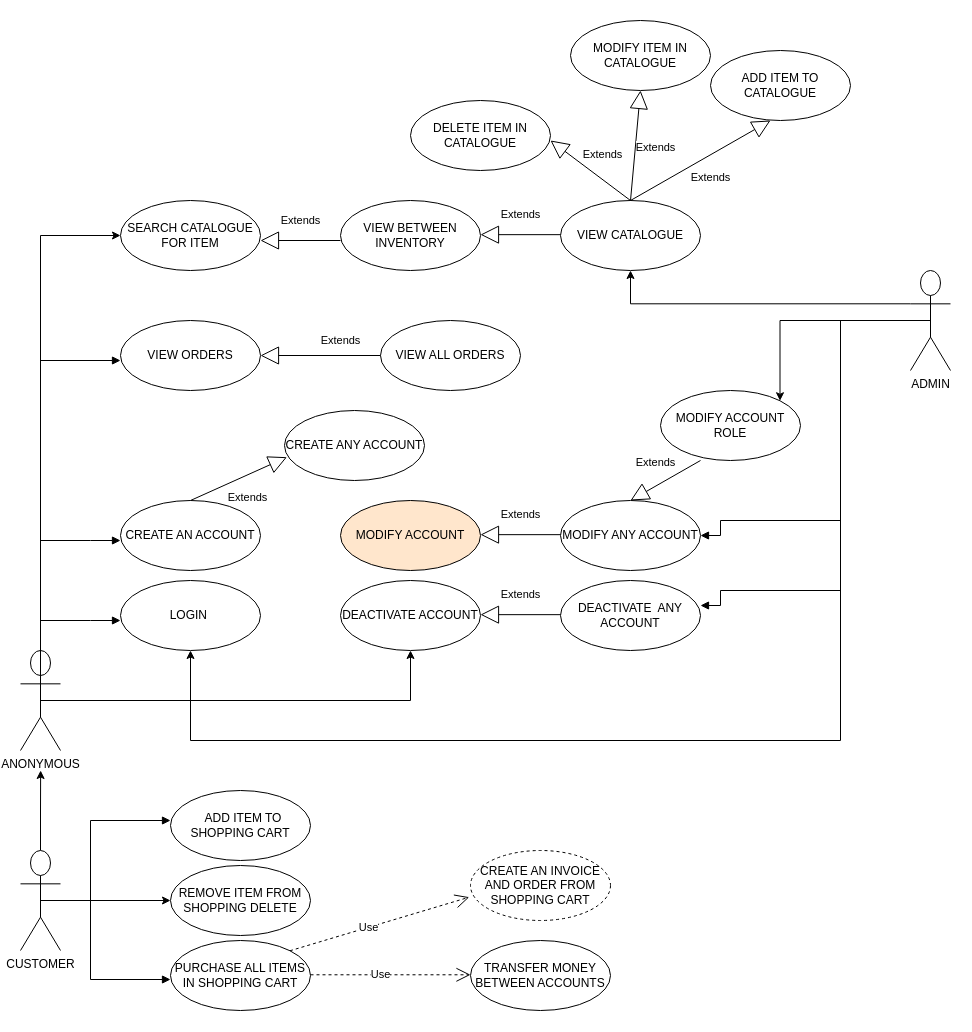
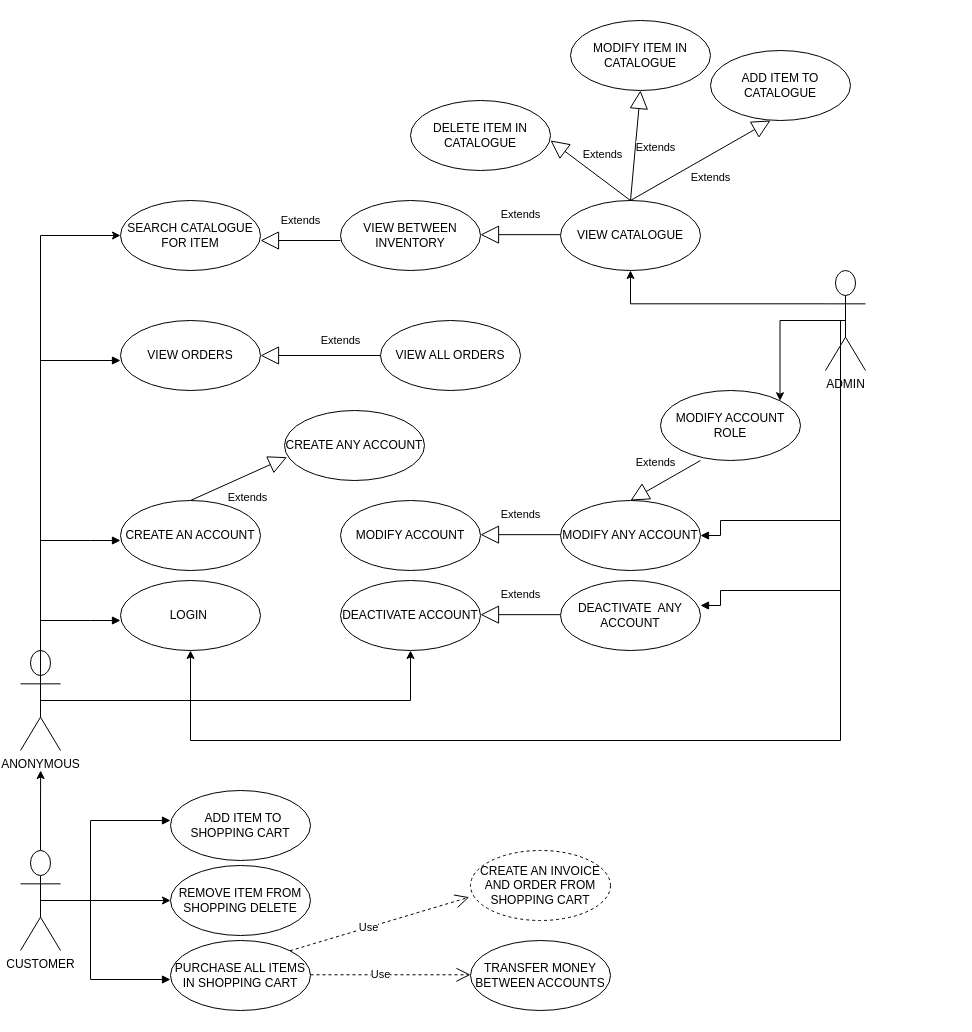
  <mxCell id="0" />
  <mxCell id="1" parent="0" />
  <mxCell id="2" style="edgeStyle=orthogonalEdgeStyle;rounded=0;orthogonalLoop=1;jettySize=auto;html=1;exitX=0.5;exitY=0;exitDx=0;exitDy=0;exitPerimeter=0;" edge="1" parent="1" source="4"><mxGeometry relative="1" as="geometry"><mxPoint x="40.143" y="770" as="targetPoint" /></mxGeometry></mxCell>
  <mxCell id="3" style="edgeStyle=orthogonalEdgeStyle;rounded=0;orthogonalLoop=1;jettySize=auto;html=1;exitX=0.5;exitY=0.5;exitDx=0;exitDy=0;exitPerimeter=0;entryX=0;entryY=0.5;entryDx=0;entryDy=0;" edge="1" parent="1" source="4" target="11"><mxGeometry relative="1" as="geometry"><mxPoint x="160" y="899.571" as="targetPoint" /></mxGeometry></mxCell>
  <mxCell id="4" value="CUSTOMER" style="shape=umlActor;verticalLabelPosition=bottom;verticalAlign=top;html=1;outlineConnect=0;" vertex="1" parent="1"><mxGeometry x="20" y="850" width="40" height="100" as="geometry" /></mxCell>
  <mxCell id="5" style="edgeStyle=orthogonalEdgeStyle;rounded=0;orthogonalLoop=1;jettySize=auto;html=1;exitX=0.5;exitY=0;exitDx=0;exitDy=0;exitPerimeter=0;entryX=0;entryY=0.5;entryDx=0;entryDy=0;" edge="1" parent="1" source="7" target="8"><mxGeometry relative="1" as="geometry" /></mxCell>
  <mxCell id="6" style="edgeStyle=orthogonalEdgeStyle;rounded=0;orthogonalLoop=1;jettySize=auto;html=1;exitX=0.5;exitY=0.5;exitDx=0;exitDy=0;exitPerimeter=0;entryX=0.5;entryY=1;entryDx=0;entryDy=0;" edge="1" parent="1" source="7" target="14"><mxGeometry relative="1" as="geometry" /></mxCell>
  <mxCell id="7" value="ANONYMOUS" style="shape=umlActor;verticalLabelPosition=bottom;verticalAlign=top;html=1;outlineConnect=0;" vertex="1" parent="1"><mxGeometry x="20" y="650" width="40" height="100" as="geometry" /></mxCell>
  <mxCell id="8" value="SEARCH CATALOGUE FOR ITEM" style="ellipse;whiteSpace=wrap;html=1;" vertex="1" parent="1"><mxGeometry x="120" y="200" width="140" height="70" as="geometry" /></mxCell>
  <mxCell id="9" value="CREATE AN ACCOUNT" style="ellipse;whiteSpace=wrap;html=1;" vertex="1" parent="1"><mxGeometry x="120" y="500" width="140" height="70" as="geometry" /></mxCell>
  <mxCell id="10" value="&amp;nbsp; ADD ITEM TO SHOPPING CART" style="ellipse;whiteSpace=wrap;html=1;" vertex="1" parent="1"><mxGeometry x="170" y="790" width="140" height="70" as="geometry" /></mxCell>
  <mxCell id="11" value="REMOVE ITEM FROM SHOPPING DELETE" style="ellipse;whiteSpace=wrap;html=1;" vertex="1" parent="1"><mxGeometry x="170" y="865" width="140" height="70" as="geometry" /></mxCell>
  <mxCell id="12" value="PURCHASE ALL ITEMS IN SHOPPING CART" style="ellipse;whiteSpace=wrap;html=1;" vertex="1" parent="1"><mxGeometry x="170" y="940" width="140" height="70" as="geometry" /></mxCell>
  <mxCell id="13" value="LOGIN&amp;nbsp;" style="ellipse;whiteSpace=wrap;html=1;" vertex="1" parent="1"><mxGeometry x="120" y="580" width="140" height="70" as="geometry" /></mxCell>
  <mxCell id="14" value="DEACTIVATE ACCOUNT" style="ellipse;whiteSpace=wrap;html=1;" vertex="1" parent="1"><mxGeometry x="340" y="580" width="140" height="70" as="geometry" /></mxCell>
- <mxCell id="15" value="MODIFY ACCOUNT" style="ellipse;whiteSpace=wrap;html=1;fillColor=#ffe6cc;" vertex="1" parent="1"><mxGeometry x="340" y="500" width="140" height="70" as="geometry" /></mxCell>
+ <mxCell id="15" value="MODIFY ACCOUNT" style="ellipse;whiteSpace=wrap;html=1;" vertex="1" parent="1"><mxGeometry x="340" y="500" width="140" height="70" as="geometry" /></mxCell>
  <mxCell id="16" value="Use" style="endArrow=open;endSize=12;dashed=1;html=1;rounded=0;" edge="1" parent="1"><mxGeometry x="-0.125" width="160" relative="1" as="geometry"><mxPoint x="310" y="974.29" as="sourcePoint" /><mxPoint x="470" y="974.29" as="targetPoint" /><mxPoint as="offset" /></mxGeometry></mxCell>
  <mxCell id="17" value="TRANSFER MONEY BETWEEN ACCOUNTS" style="ellipse;whiteSpace=wrap;html=1;" vertex="1" parent="1"><mxGeometry x="470" y="940" width="140" height="70" as="geometry" /></mxCell>
  <mxCell id="18" value="VIEW ORDERS" style="ellipse;whiteSpace=wrap;html=1;" vertex="1" parent="1"><mxGeometry x="120" y="320" width="140" height="70" as="geometry" /></mxCell>
  <mxCell id="19" value="CREATE AN INVOICE AND ORDER FROM SHOPPING CART" style="ellipse;whiteSpace=wrap;html=1;dashed=1;" vertex="1" parent="1"><mxGeometry x="470" y="850" width="140" height="70" as="geometry" /></mxCell>
  <mxCell id="20" value="DEACTIVATE&amp;nbsp; ANY ACCOUNT" style="ellipse;whiteSpace=wrap;html=1;" vertex="1" parent="1"><mxGeometry x="560" y="580" width="140" height="70" as="geometry" /></mxCell>
  <mxCell id="21" value="VIEW CATALOGUE" style="ellipse;whiteSpace=wrap;html=1;" vertex="1" parent="1"><mxGeometry x="560" y="200" width="140" height="70" as="geometry" /></mxCell>
  <mxCell id="22" value="CREATE ANY ACCOUNT" style="ellipse;whiteSpace=wrap;html=1;" vertex="1" parent="1"><mxGeometry x="284" y="410" width="140" height="70" as="geometry" /></mxCell>
  <mxCell id="23" value="VIEW ALL ORDERS" style="ellipse;whiteSpace=wrap;html=1;" vertex="1" parent="1"><mxGeometry x="380" y="320" width="140" height="70" as="geometry" /></mxCell>
  <mxCell id="24" value="MODIFY ANY ACCOUNT" style="ellipse;whiteSpace=wrap;html=1;" vertex="1" parent="1"><mxGeometry x="560" y="500" width="140" height="70" as="geometry" /></mxCell>
  <mxCell id="25" value="" style="endArrow=block;endFill=1;html=1;edgeStyle=orthogonalEdgeStyle;align=left;verticalAlign=top;rounded=0;" edge="1" parent="1"><mxGeometry x="-1" relative="1" as="geometry"><mxPoint x="40" y="680" as="sourcePoint" /><mxPoint x="120" y="620" as="targetPoint" /><Array as="points"><mxPoint x="90" y="620" /><mxPoint x="90" y="620" /></Array></mxGeometry></mxCell>
  <mxCell id="26" value="" style="endArrow=block;endFill=1;html=1;edgeStyle=orthogonalEdgeStyle;align=left;verticalAlign=top;rounded=0;" edge="1" parent="1"><mxGeometry x="-1" relative="1" as="geometry"><mxPoint x="40" y="600" as="sourcePoint" /><mxPoint x="120" y="540" as="targetPoint" /><Array as="points"><mxPoint x="90" y="540" /><mxPoint x="90" y="540" /></Array></mxGeometry></mxCell>
  <mxCell id="27" value="" style="endArrow=block;endFill=1;html=1;edgeStyle=orthogonalEdgeStyle;align=left;verticalAlign=top;rounded=0;" edge="1" parent="1"><mxGeometry x="-1" relative="1" as="geometry"><mxPoint x="90" y="900" as="sourcePoint" /><mxPoint x="170" y="820" as="targetPoint" /><Array as="points"><mxPoint x="90" y="820" /></Array></mxGeometry></mxCell>
  <mxCell id="28" value="" style="endArrow=block;endFill=1;html=1;edgeStyle=orthogonalEdgeStyle;align=left;verticalAlign=top;rounded=0;" edge="1" parent="1"><mxGeometry x="-1" relative="1" as="geometry"><mxPoint x="90" y="900" as="sourcePoint" /><mxPoint x="170" y="979" as="targetPoint" /><Array as="points"><mxPoint x="90" y="979" /></Array></mxGeometry></mxCell>
  <mxCell id="29" value="Use" style="endArrow=open;endSize=12;dashed=1;html=1;rounded=0;exitX=1;exitY=0;exitDx=0;exitDy=0;entryX=-0.009;entryY=0.667;entryDx=0;entryDy=0;entryPerimeter=0;" edge="1" parent="1" source="12" target="19"><mxGeometry x="-0.125" width="160" relative="1" as="geometry"><mxPoint x="320" y="920" as="sourcePoint" /><mxPoint x="480" y="920" as="targetPoint" /><mxPoint as="offset" /></mxGeometry></mxCell>
  <mxCell id="30" style="edgeStyle=orthogonalEdgeStyle;rounded=0;orthogonalLoop=1;jettySize=auto;html=1;exitX=0;exitY=0.333;exitDx=0;exitDy=0;exitPerimeter=0;entryX=0.5;entryY=1;entryDx=0;entryDy=0;" edge="1" parent="1" source="32" target="21"><mxGeometry relative="1" as="geometry" /></mxCell>
  <mxCell id="31" style="edgeStyle=orthogonalEdgeStyle;rounded=0;orthogonalLoop=1;jettySize=auto;html=1;exitX=0.5;exitY=0.5;exitDx=0;exitDy=0;exitPerimeter=0;entryX=1;entryY=0;entryDx=0;entryDy=0;" edge="1" parent="1" source="32" target="49"><mxGeometry relative="1" as="geometry" /></mxCell>
- <mxCell id="32" value="ADMIN" style="shape=umlActor;verticalLabelPosition=bottom;verticalAlign=top;html=1;outlineConnect=0;" vertex="1" parent="1"><mxGeometry x="910" y="270" width="40" height="100" as="geometry" /></mxCell>
+ <mxCell id="32" value="ADMIN" style="shape=umlActor;verticalLabelPosition=bottom;verticalAlign=top;html=1;outlineConnect=0;" vertex="1" parent="1"><mxGeometry x="825" y="270" width="40" height="100" as="geometry" /></mxCell>
  <mxCell id="33" value="" style="endArrow=block;endFill=1;html=1;edgeStyle=orthogonalEdgeStyle;align=left;verticalAlign=top;rounded=0;" edge="1" parent="1"><mxGeometry x="-1" relative="1" as="geometry"><mxPoint x="40" y="420" as="sourcePoint" /><mxPoint x="120" y="360" as="targetPoint" /><Array as="points"><mxPoint x="40" y="360" /></Array></mxGeometry></mxCell>
  <mxCell id="34" value="Extends" style="endArrow=block;endSize=16;endFill=0;html=1;rounded=0;" edge="1" parent="1"><mxGeometry y="-20" width="160" relative="1" as="geometry"><mxPoint x="560" y="614.17" as="sourcePoint" /><mxPoint x="480" y="614.17" as="targetPoint" /><mxPoint as="offset" /></mxGeometry></mxCell>
  <mxCell id="35" value="Extends" style="endArrow=block;endSize=16;endFill=0;html=1;rounded=0;" edge="1" parent="1"><mxGeometry y="-20" width="160" relative="1" as="geometry"><mxPoint x="560" y="534.17" as="sourcePoint" /><mxPoint x="480" y="534.17" as="targetPoint" /><mxPoint as="offset" /></mxGeometry></mxCell>
  <mxCell id="36" value="Extends" style="endArrow=block;endSize=16;endFill=0;html=1;rounded=0;entryX=0.017;entryY=0.667;entryDx=0;entryDy=0;entryPerimeter=0;exitX=0.5;exitY=0;exitDx=0;exitDy=0;" edge="1" parent="1" source="9" target="22"><mxGeometry y="-20" width="160" relative="1" as="geometry"><mxPoint x="260" y="480" as="sourcePoint" /><mxPoint x="180" y="480" as="targetPoint" /><mxPoint as="offset" /></mxGeometry></mxCell>
  <mxCell id="37" value="Extends" style="endArrow=block;endSize=16;endFill=0;html=1;rounded=0;exitX=0;exitY=0.5;exitDx=0;exitDy=0;entryX=1;entryY=0.5;entryDx=0;entryDy=0;" edge="1" parent="1" source="23" target="18"><mxGeometry x="-0.333" y="-15" width="160" relative="1" as="geometry"><mxPoint x="370" y="370" as="sourcePoint" /><mxPoint x="270" y="370" as="targetPoint" /><mxPoint as="offset" /></mxGeometry></mxCell>
  <mxCell id="38" value="VIEW BETWEEN INVENTORY" style="ellipse;whiteSpace=wrap;html=1;" vertex="1" parent="1"><mxGeometry x="340" y="200" width="140" height="70" as="geometry" /></mxCell>
  <mxCell id="39" value="Extends" style="endArrow=block;endSize=16;endFill=0;html=1;rounded=0;" edge="1" parent="1"><mxGeometry y="-20" width="160" relative="1" as="geometry"><mxPoint x="560" y="234.17" as="sourcePoint" /><mxPoint x="480" y="234.17" as="targetPoint" /><mxPoint as="offset" /></mxGeometry></mxCell>
  <mxCell id="40" value="Extends" style="endArrow=block;endSize=16;endFill=0;html=1;rounded=0;" edge="1" parent="1"><mxGeometry y="-20" width="160" relative="1" as="geometry"><mxPoint x="340" y="240" as="sourcePoint" /><mxPoint x="260" y="240" as="targetPoint" /><mxPoint as="offset" /></mxGeometry></mxCell>
  <mxCell id="41" style="edgeStyle=orthogonalEdgeStyle;rounded=0;orthogonalLoop=1;jettySize=auto;html=1;entryX=0.5;entryY=1;entryDx=0;entryDy=0;exitX=0.5;exitY=0.5;exitDx=0;exitDy=0;exitPerimeter=0;" edge="1" parent="1" source="32" target="13"><mxGeometry relative="1" as="geometry"><mxPoint x="820" y="740" as="sourcePoint" /><mxPoint x="660" y="700" as="targetPoint" /><Array as="points"><mxPoint x="840" y="320" /><mxPoint x="840" y="740" /><mxPoint x="190" y="740" /></Array></mxGeometry></mxCell>
  <mxCell id="42" value="ADD ITEM TO CATALOGUE" style="ellipse;whiteSpace=wrap;html=1;" vertex="1" parent="1"><mxGeometry x="710" y="50" width="140" height="70" as="geometry" /></mxCell>
  <mxCell id="43" value="MODIFY ITEM IN CATALOGUE" style="ellipse;whiteSpace=wrap;html=1;" vertex="1" parent="1"><mxGeometry x="570" y="20" width="140" height="70" as="geometry" /></mxCell>
  <mxCell id="44" value="DELETE ITEM IN CATALOGUE" style="ellipse;whiteSpace=wrap;html=1;" vertex="1" parent="1"><mxGeometry x="410" y="100" width="140" height="70" as="geometry" /></mxCell>
  <mxCell id="45" value="Extends" style="endArrow=block;endSize=16;endFill=0;html=1;rounded=0;exitX=0.5;exitY=0;exitDx=0;exitDy=0;" edge="1" parent="1" source="21"><mxGeometry y="-20" width="160" relative="1" as="geometry"><mxPoint x="630" y="140" as="sourcePoint" /><mxPoint x="550" y="140" as="targetPoint" /><mxPoint as="offset" /></mxGeometry></mxCell>
  <mxCell id="46" value="Extends" style="endArrow=block;endSize=16;endFill=0;html=1;rounded=0;entryX=0.5;entryY=1;entryDx=0;entryDy=0;exitX=0.5;exitY=0;exitDx=0;exitDy=0;" edge="1" parent="1" source="21" target="43"><mxGeometry y="-20" width="160" relative="1" as="geometry"><mxPoint x="710" y="130" as="sourcePoint" /><mxPoint x="630" y="130" as="targetPoint" /><mxPoint as="offset" /></mxGeometry></mxCell>
  <mxCell id="47" value="Extends" style="endArrow=block;endSize=16;endFill=0;html=1;rounded=0;exitX=0.5;exitY=0;exitDx=0;exitDy=0;" edge="1" parent="1" source="21"><mxGeometry y="-20" width="160" relative="1" as="geometry"><mxPoint x="800" y="120" as="sourcePoint" /><mxPoint x="770" y="120" as="targetPoint" /><mxPoint as="offset" /></mxGeometry></mxCell>
  <mxCell id="48" value="" style="endArrow=block;endFill=1;html=1;edgeStyle=orthogonalEdgeStyle;align=left;verticalAlign=top;rounded=0;entryX=1;entryY=0.5;entryDx=0;entryDy=0;" edge="1" parent="1"><mxGeometry x="-1" relative="1" as="geometry"><mxPoint x="840" y="600" as="sourcePoint" /><mxPoint x="700" y="605" as="targetPoint" /><Array as="points"><mxPoint x="840" y="590" /><mxPoint x="720" y="590" /><mxPoint x="720" y="605" /></Array></mxGeometry></mxCell>
  <mxCell id="49" value="MODIFY ACCOUNT ROLE" style="ellipse;whiteSpace=wrap;html=1;" vertex="1" parent="1"><mxGeometry x="660" y="390" width="140" height="70" as="geometry" /></mxCell>
  <mxCell id="50" value="" style="endArrow=block;endFill=1;html=1;edgeStyle=orthogonalEdgeStyle;align=left;verticalAlign=top;rounded=0;entryX=1;entryY=0.5;entryDx=0;entryDy=0;" edge="1" parent="1"><mxGeometry x="-1" relative="1" as="geometry"><mxPoint x="840" y="530" as="sourcePoint" /><mxPoint x="700" y="535" as="targetPoint" /><Array as="points"><mxPoint x="840" y="520" /><mxPoint x="720" y="520" /><mxPoint x="720" y="535" /></Array></mxGeometry></mxCell>
  <mxCell id="51" value="Extends" style="endArrow=block;endSize=16;endFill=0;html=1;rounded=0;entryX=0.5;entryY=0;entryDx=0;entryDy=0;" edge="1" parent="1" target="24"><mxGeometry y="-20" width="160" relative="1" as="geometry"><mxPoint x="700" y="460" as="sourcePoint" /><mxPoint x="620" y="460" as="targetPoint" /><mxPoint as="offset" /></mxGeometry></mxCell>
